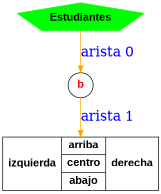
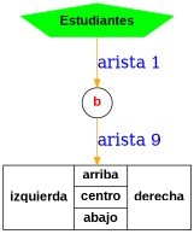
  digraph {
    rankdir=TB
    node [fontname="Arial Black" fontsize=16]
    edge [color=orange fontcolor=blue fontsize=20]
    n1 [color=green label=Estudiantes shape=pentagon style=filled]
    b [fontcolor=red shape=circle]
    n3 [label="izquierda | {arriba |centro |abajo} | derecha" shape=record]
-   n1 -> b [label="arista 0"]
-   b -> n3 [label="arista 1"]
+   n1 -> b [label="arista 1"]
+   b -> n3 [label="arista 9"]
  }
